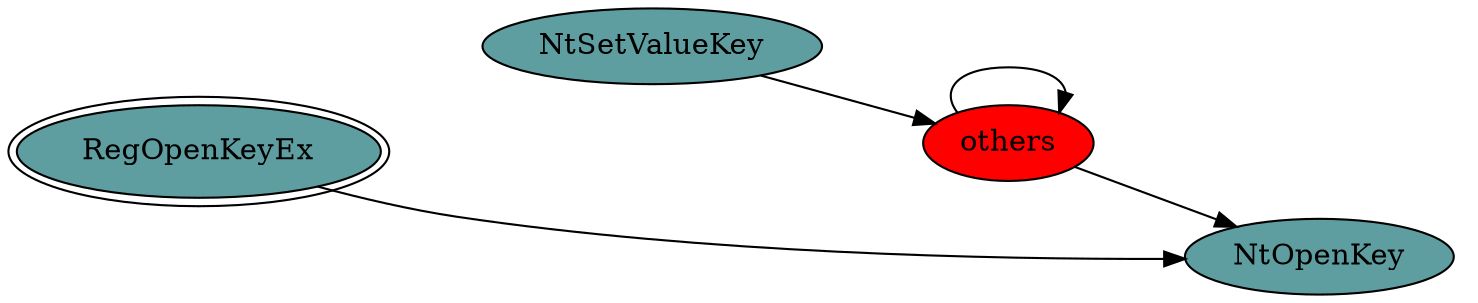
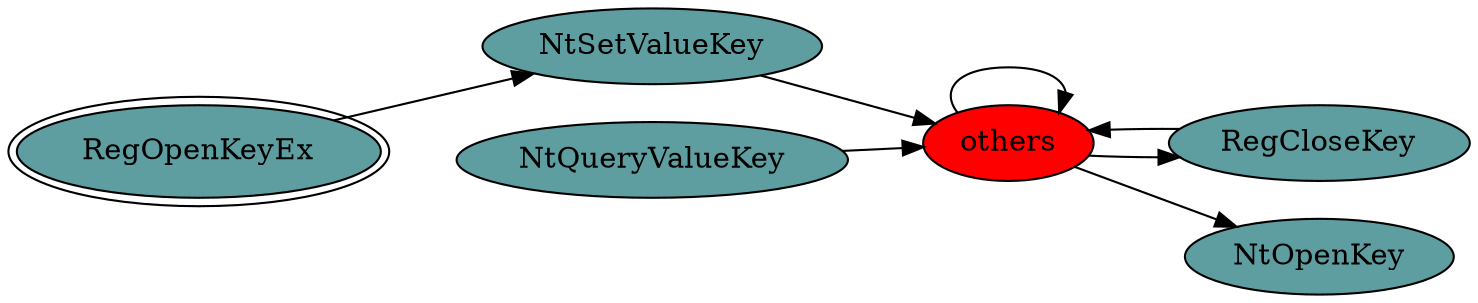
  digraph {
    rankdir=LR
    node [fillcolor=cadetblue style=filled]
    n1 [label=RegOpenKeyEx peripheries=2]
    n2 [label=NtSetValueKey]
    n3 [fillcolor=red label=others]
+   n4 [label=RegCloseKey]
    n5 [label=NtOpenKey]
-   n1 -> n5
+   n6 [label=NtQueryValueKey]
+   n1 -> n2
    n2 -> n3
    n3 -> n3
+   n3 -> n4
    n3 -> n5
+   n4 -> n3
+   n6 -> n3
  }
